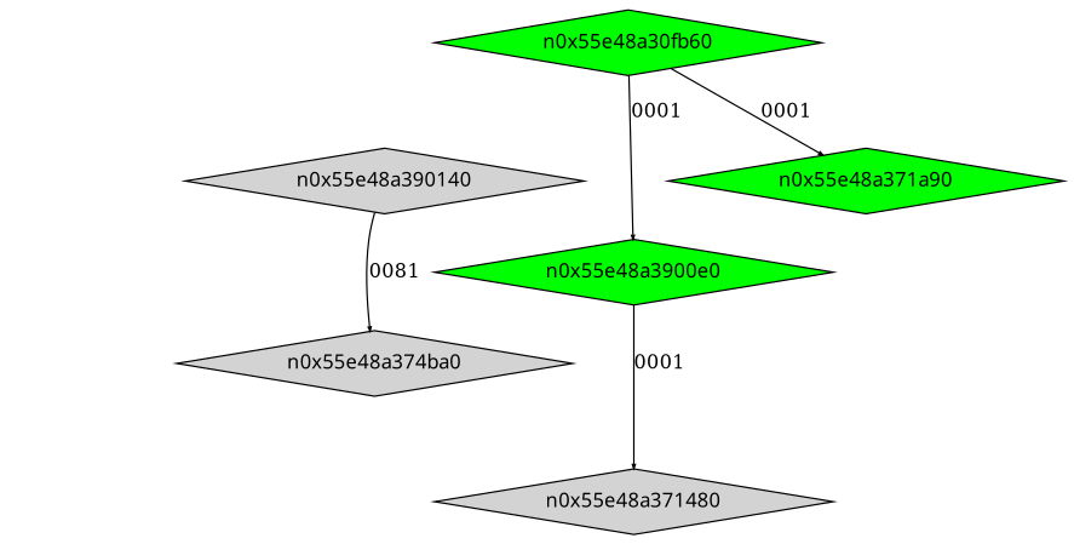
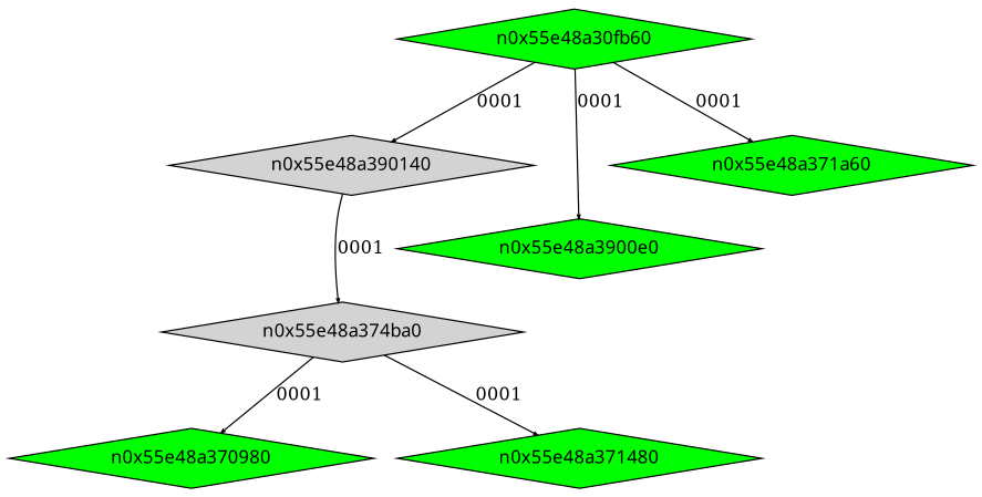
  digraph {
    node [fillcolor=green fontname=Terminus shape=diamond style=filled]
    edge [arrowsize=.3]
    n0x55e48a30fb60 [height=.1 width=.1]
    n0x55e48a390140 [height=.1 width=.1 fillcolor=""]
    n0x55e48a3900e0 [height=.1 width=.1]
-   n0x55e48a371a60 [height=.1 width=.1 label=n0x55e48a371a90]
+   n0x55e48a371a60 [height=.1 width=.1]
    n5 [height=.1 label=n0x55e48a374ba0 width=.1 fillcolor=""]
-   n0x55e48a371480 [fillcolor=lightgrey height=.1 width=.1]
+   n0x55e48a371480 [height=.1 width=.1]
+   n0x55e48a370980 [height=.1 width=.1]
+   n0x55e48a30fb60 -> n0x55e48a390140 [label=0001]
    n0x55e48a30fb60 -> n0x55e48a3900e0 [label=0001]
    n0x55e48a30fb60 -> n0x55e48a371a60 [label=0001]
-   n0x55e48a390140 -> n5 [label=0081]
-   n0x55e48a3900e0 -> n0x55e48a371480 [label=0001]
+   n0x55e48a390140 -> n5 [label=0001]
+   n5 -> n0x55e48a371480 [label=0001]
+   n5 -> n0x55e48a370980 [label=0001]
  }
